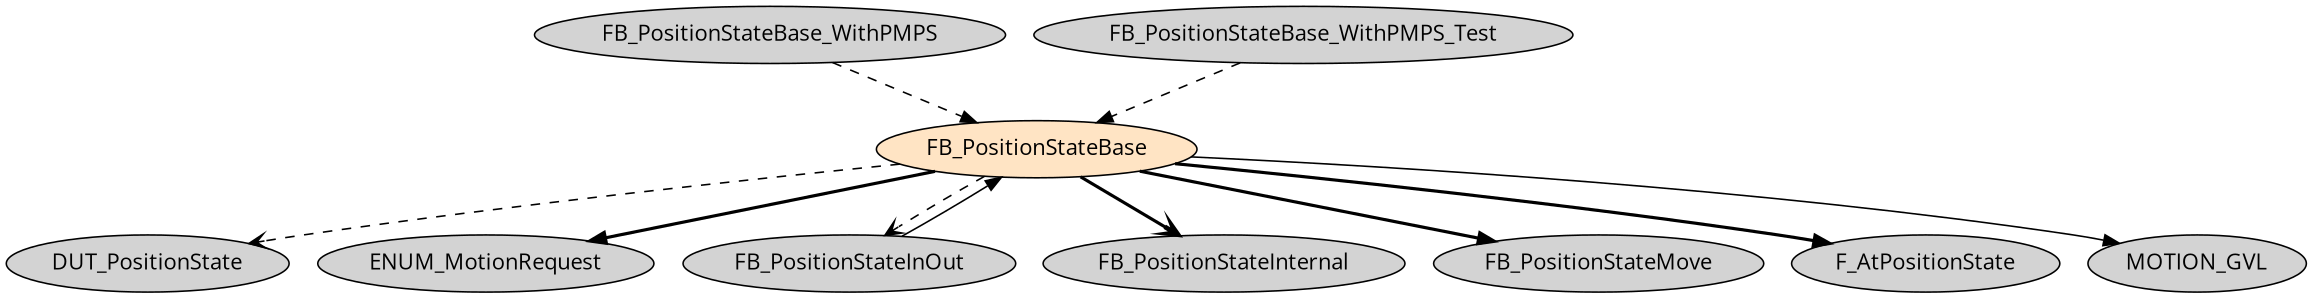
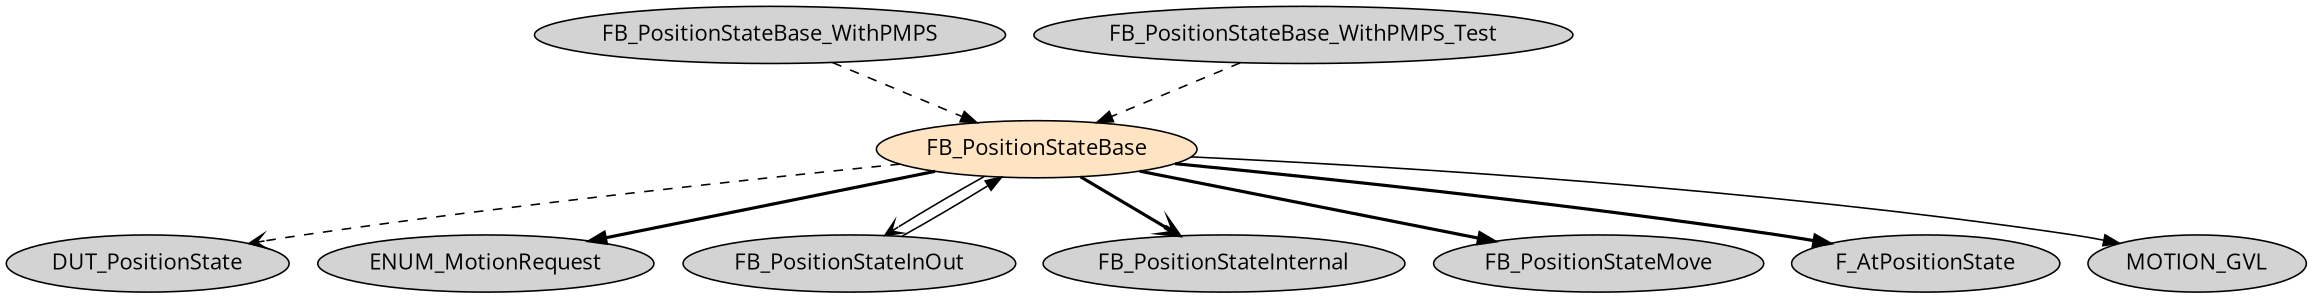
  digraph {
    fontname="Open Sans"
    node [fontname="Open Sans" style=filled]
    edge [arrowhead=normal fontname="Open Sans" style=bold]
    FB_PositionStateBase [fillcolor=bisque]
    DUT_PositionState
    ENUM_MotionRequest
    FB_PositionStateInOut
    FB_PositionStateInternal
    FB_PositionStateMove
    F_AtPositionState
    MOTION_GVL
    FB_PositionStateBase_WithPMPS
    FB_PositionStateBase_WithPMPS_Test
    FB_PositionStateBase -> DUT_PositionState [arrowhead=vee style=dashed]
    FB_PositionStateBase -> ENUM_MotionRequest
-   FB_PositionStateBase -> FB_PositionStateInOut [arrowhead=vee style=dashed]
+   FB_PositionStateBase -> FB_PositionStateInOut [arrowhead=vee style=solid]
    FB_PositionStateBase -> FB_PositionStateInternal [arrowhead=vee]
    FB_PositionStateBase -> FB_PositionStateMove
    FB_PositionStateBase -> F_AtPositionState
    FB_PositionStateBase -> MOTION_GVL [style=solid]
    FB_PositionStateInOut -> FB_PositionStateBase [style=solid]
    FB_PositionStateBase_WithPMPS -> FB_PositionStateBase [style=dashed]
    FB_PositionStateBase_WithPMPS_Test -> FB_PositionStateBase [style=dashed]
  }
